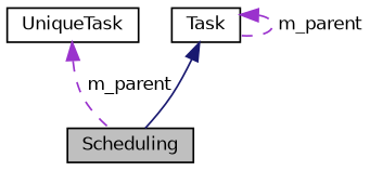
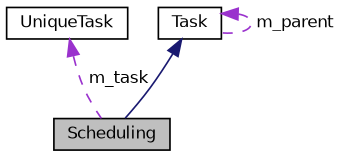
  digraph {
    node [color=black fillcolor=white fontname=Helvetica fontsize=10 shape=record style=filled]
    edge [color=darkorchid3 dir=back fontname=Helvetica fontsize=10 labelfontname=Helvetica labelfontsize=10 style=dashed]
    n1 [fillcolor=grey75 fontcolor=black height=0.2 label=Scheduling width=0.4]
    n2 [height=0.2 label=UniqueTask width=0.4]
    n3 [height=0.2 label=Task width=0.4]
-   n2 -> n1 [label=" m_parent"]
+   n2 -> n1 [label=" m_task"]
    n3 -> n1 [color=midnightblue style=solid]
    n3 -> n3 [label=" m_parent"]
  }
